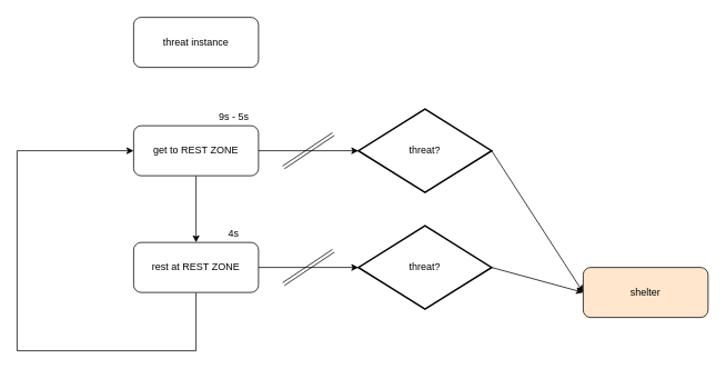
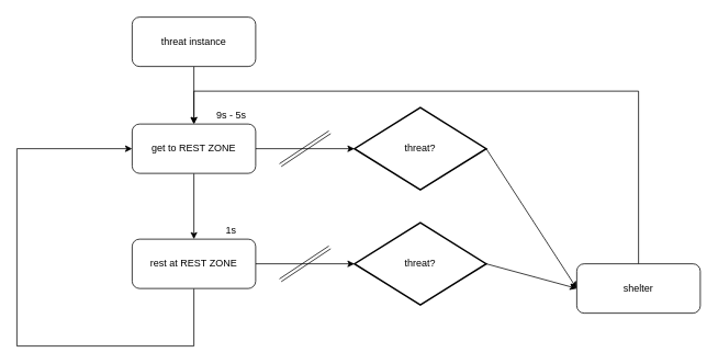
  <mxCell id="0" />
  <mxCell id="1" parent="0" />
+ <mxCell id="2" style="edgeStyle=orthogonalEdgeStyle;rounded=0;orthogonalLoop=1;jettySize=auto;html=1;entryX=0.5;entryY=0;entryDx=0;entryDy=0;" parent="1" source="3" target="6" edge="1"><mxGeometry relative="1" as="geometry" /></mxCell>
  <mxCell id="3" value="threat instance" style="rounded=1;whiteSpace=wrap;html=1;" parent="1" vertex="1"><mxGeometry x="160" y="20" width="150" height="60" as="geometry" /></mxCell>
  <mxCell id="4" style="edgeStyle=orthogonalEdgeStyle;rounded=0;orthogonalLoop=1;jettySize=auto;html=1;" parent="1" source="6" target="9" edge="1"><mxGeometry relative="1" as="geometry" /></mxCell>
  <mxCell id="5" style="edgeStyle=orthogonalEdgeStyle;rounded=0;orthogonalLoop=1;jettySize=auto;html=1;entryX=0;entryY=0.5;entryDx=0;entryDy=0;entryPerimeter=0;" parent="1" source="6" target="15" edge="1"><mxGeometry relative="1" as="geometry" /></mxCell>
  <mxCell id="6" value="get to REST ZONE" style="rounded=1;whiteSpace=wrap;html=1;" parent="1" vertex="1"><mxGeometry x="160" y="150" width="150" height="60" as="geometry" /></mxCell>
  <mxCell id="7" style="edgeStyle=orthogonalEdgeStyle;rounded=0;orthogonalLoop=1;jettySize=auto;html=1;entryX=0;entryY=0.5;entryDx=0;entryDy=0;" parent="1" source="9" target="6" edge="1"><mxGeometry relative="1" as="geometry"><mxPoint x="235" y="420" as="targetPoint" /><Array as="points"><mxPoint x="235" y="420" /><mxPoint x="20" y="420" /><mxPoint x="20" y="180" /></Array></mxGeometry></mxCell>
  <mxCell id="8" style="edgeStyle=orthogonalEdgeStyle;rounded=0;orthogonalLoop=1;jettySize=auto;html=1;entryX=0;entryY=0.5;entryDx=0;entryDy=0;entryPerimeter=0;" parent="1" source="9" target="13" edge="1"><mxGeometry relative="1" as="geometry" /></mxCell>
  <mxCell id="9" value="rest at REST ZONE" style="rounded=1;whiteSpace=wrap;html=1;" parent="1" vertex="1"><mxGeometry x="160" y="290" width="150" height="60" as="geometry" /></mxCell>
  <mxCell id="10" value="9s - 5s" style="text;html=1;align=center;verticalAlign=middle;resizable=0;points=[];autosize=1;strokeColor=none;fillColor=none;" parent="1" vertex="1"><mxGeometry x="250" y="125" width="60" height="30" as="geometry" /></mxCell>
- <mxCell id="11" value="4s" style="text;html=1;align=center;verticalAlign=middle;resizable=0;points=[];autosize=1;strokeColor=none;fillColor=none;" parent="1" vertex="1"><mxGeometry x="260" y="265" width="40" height="30" as="geometry" /></mxCell>
+ <mxCell id="11" value="1s" style="text;html=1;align=center;verticalAlign=middle;resizable=0;points=[];autosize=1;strokeColor=none;fillColor=none;" parent="1" vertex="1"><mxGeometry x="260" y="265" width="40" height="30" as="geometry" /></mxCell>
  <mxCell id="12" style="rounded=0;orthogonalLoop=1;jettySize=auto;html=1;entryX=0;entryY=0.5;entryDx=0;entryDy=0;exitX=1;exitY=0.5;exitDx=0;exitDy=0;exitPerimeter=0;" parent="1" source="13" target="17" edge="1"><mxGeometry relative="1" as="geometry" /></mxCell>
  <mxCell id="13" value="threat?" style="strokeWidth=2;html=1;shape=mxgraph.flowchart.decision;whiteSpace=wrap;" parent="1" vertex="1"><mxGeometry x="430" y="270" width="160" height="100" as="geometry" /></mxCell>
  <mxCell id="14" style="rounded=0;orthogonalLoop=1;jettySize=auto;html=1;entryX=0;entryY=0.5;entryDx=0;entryDy=0;exitX=1;exitY=0.5;exitDx=0;exitDy=0;exitPerimeter=0;" parent="1" source="15" target="17" edge="1"><mxGeometry relative="1" as="geometry" /></mxCell>
  <mxCell id="15" value="threat?" style="strokeWidth=2;html=1;shape=mxgraph.flowchart.decision;whiteSpace=wrap;" parent="1" vertex="1"><mxGeometry x="430" y="130" width="160" height="100" as="geometry" /></mxCell>
- <mxCell id="17" value="shelter" style="rounded=1;whiteSpace=wrap;html=1;fillColor=#ffe6cc;" parent="1" vertex="1"><mxGeometry x="700" y="320" width="150" height="60" as="geometry" /></mxCell>
+ <mxCell id="16" style="edgeStyle=orthogonalEdgeStyle;rounded=0;orthogonalLoop=1;jettySize=auto;html=1;entryX=0.5;entryY=0;entryDx=0;entryDy=0;" parent="1" source="17" target="6" edge="1"><mxGeometry relative="1" as="geometry"><Array as="points"><mxPoint x="775" y="110" /><mxPoint x="235" y="110" /></Array></mxGeometry></mxCell>
+ <mxCell id="17" value="shelter" style="rounded=1;whiteSpace=wrap;html=1;" parent="1" vertex="1"><mxGeometry x="700" y="320" width="150" height="60" as="geometry" /></mxCell>
  <mxCell id="18" value="" style="shape=link;html=1;rounded=0;" parent="1" edge="1"><mxGeometry width="100" relative="1" as="geometry"><mxPoint x="340" y="200" as="sourcePoint" /><mxPoint x="400" y="160" as="targetPoint" /></mxGeometry></mxCell>
  <mxCell id="19" value="" style="shape=link;html=1;rounded=0;" parent="1" edge="1"><mxGeometry width="100" relative="1" as="geometry"><mxPoint x="340" y="340" as="sourcePoint" /><mxPoint x="400" y="300" as="targetPoint" /></mxGeometry></mxCell>
